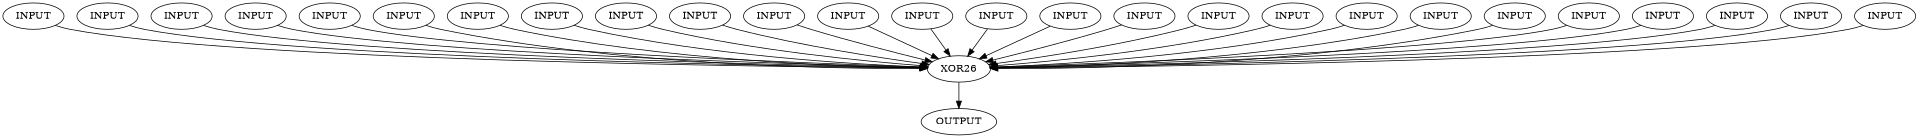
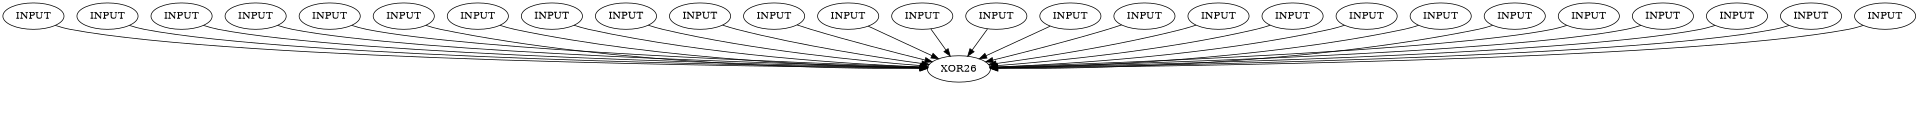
  digraph {
    n1 [label=INPUT]
    n2 [label=XOR26]
    n3 [label=INPUT]
    n4 [label=INPUT]
    n5 [label=INPUT]
    n6 [label=INPUT]
    n7 [label=INPUT]
    n8 [label=INPUT]
    n9 [label=INPUT]
    n10 [label=INPUT]
    n11 [label=INPUT]
    n12 [label=INPUT]
    n13 [label=INPUT]
    n14 [label=INPUT]
    n15 [label=INPUT]
    n16 [label=INPUT]
    n17 [label=INPUT]
    n18 [label=INPUT]
    n19 [label=INPUT]
    n20 [label=INPUT]
    n21 [label=INPUT]
    n22 [label=INPUT]
    n23 [label=INPUT]
    n24 [label=INPUT]
    n25 [label=INPUT]
    n26 [label=INPUT]
    n27 [label=INPUT]
-   n28 [label=OUTPUT]
    n1 -> n2
-   n2 -> n28
    n3 -> n2
    n4 -> n2
    n5 -> n2
    n6 -> n2
    n7 -> n2
    n8 -> n2
    n9 -> n2
    n10 -> n2
    n11 -> n2
    n12 -> n2
    n13 -> n2
    n14 -> n2
    n15 -> n2
    n16 -> n2
    n17 -> n2
    n18 -> n2
    n19 -> n2
    n20 -> n2
    n21 -> n2
    n22 -> n2
    n23 -> n2
    n24 -> n2
    n25 -> n2
    n26 -> n2
    n27 -> n2
  }
